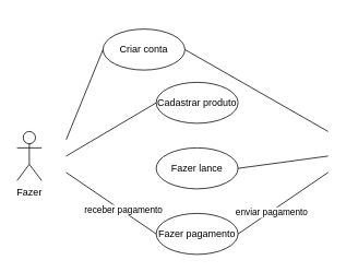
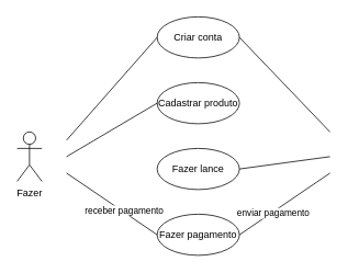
  <mxCell id="0" />
  <mxCell id="1" parent="0" />
- <mxCell id="2" value="Criar conta" style="ellipse;whiteSpace=wrap;html=1;" parent="1" vertex="1"><mxGeometry x="125" y="35" width="100" height="50" as="geometry" /></mxCell>
+ <mxCell id="2" value="Criar conta" style="ellipse;whiteSpace=wrap;html=1;" parent="1" vertex="1"><mxGeometry x="190" y="20" width="100" height="50" as="geometry" /></mxCell>
  <mxCell id="3" value="Fazer&lt;br&gt;" style="shape=umlActor;verticalLabelPosition=bottom;verticalAlign=top;html=1;outlineConnect=0;" parent="1" vertex="1"><mxGeometry x="20" y="160" width="30" height="60" as="geometry" /></mxCell>
  <mxCell id="4" value="Cadastrar produto" style="ellipse;whiteSpace=wrap;html=1;" parent="1" vertex="1"><mxGeometry x="190" y="100" width="100" height="50" as="geometry" /></mxCell>
  <mxCell id="5" value="Fazer pagamento" style="ellipse;whiteSpace=wrap;html=1;" parent="1" vertex="1"><mxGeometry x="190" y="260" width="100" height="50" as="geometry" /></mxCell>
  <mxCell id="6" value="Fazer lance" style="ellipse;whiteSpace=wrap;html=1;" parent="1" vertex="1"><mxGeometry x="190" y="180" width="100" height="50" as="geometry" /></mxCell>
  <mxCell id="7" value="" style="endArrow=none;html=1;rounded=0;exitX=0;exitY=0.5;exitDx=0;exitDy=0;" parent="1" source="2" edge="1"><mxGeometry width="50" height="50" relative="1" as="geometry"><mxPoint x="270" y="260" as="sourcePoint" /><mxPoint x="80" y="170" as="targetPoint" /></mxGeometry></mxCell>
  <mxCell id="8" value="" style="endArrow=none;html=1;rounded=0;exitX=1;exitY=0.5;exitDx=0;exitDy=0;" parent="1" source="2" edge="1"><mxGeometry width="50" height="50" relative="1" as="geometry"><mxPoint x="200" y="55" as="sourcePoint" /><mxPoint x="400" y="160" as="targetPoint" /></mxGeometry></mxCell>
  <mxCell id="9" value="" style="endArrow=none;html=1;rounded=0;exitX=0;exitY=0.5;exitDx=0;exitDy=0;" parent="1" source="4" edge="1"><mxGeometry width="50" height="50" relative="1" as="geometry"><mxPoint x="210" y="65" as="sourcePoint" /><mxPoint x="80" y="190" as="targetPoint" /></mxGeometry></mxCell>
  <mxCell id="10" value="" style="endArrow=none;html=1;rounded=0;entryX=1;entryY=0.5;entryDx=0;entryDy=0;" parent="1" target="6" edge="1"><mxGeometry width="50" height="50" relative="1" as="geometry"><mxPoint x="400" y="190" as="sourcePoint" /><mxPoint x="110" y="200" as="targetPoint" /></mxGeometry></mxCell>
  <mxCell id="11" value="" style="endArrow=none;html=1;rounded=0;exitX=1;exitY=0.5;exitDx=0;exitDy=0;" parent="1" source="5" edge="1"><mxGeometry width="50" height="50" relative="1" as="geometry"><mxPoint x="230" y="85" as="sourcePoint" /><mxPoint x="400" y="210" as="targetPoint" /></mxGeometry></mxCell>
  <mxCell id="12" value="enviar pagamento" style="edgeLabel;html=1;align=center;verticalAlign=middle;resizable=0;points=[];" parent="11" vertex="1" connectable="0"><mxGeometry x="-0.283" y="-1" relative="1" as="geometry"><mxPoint as="offset" /></mxGeometry></mxCell>
  <mxCell id="13" value="" style="endArrow=none;html=1;rounded=0;exitX=0;exitY=0.5;exitDx=0;exitDy=0;" parent="1" source="5" edge="1"><mxGeometry width="50" height="50" relative="1" as="geometry"><mxPoint x="240" y="95" as="sourcePoint" /><mxPoint x="80" y="210" as="targetPoint" /></mxGeometry></mxCell>
  <mxCell id="14" value="receber pagamento" style="edgeLabel;html=1;align=center;verticalAlign=middle;resizable=0;points=[];" parent="13" vertex="1" connectable="0"><mxGeometry x="-0.25" y="-2" relative="1" as="geometry"><mxPoint as="offset" /></mxGeometry></mxCell>
